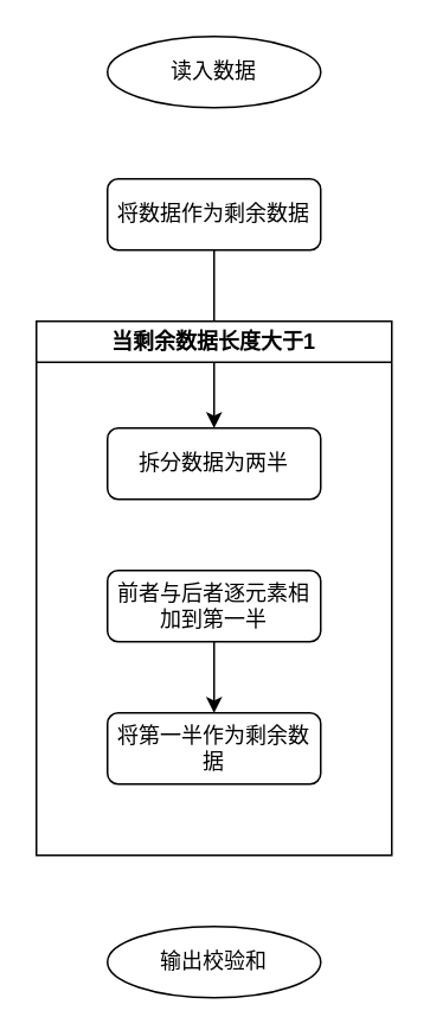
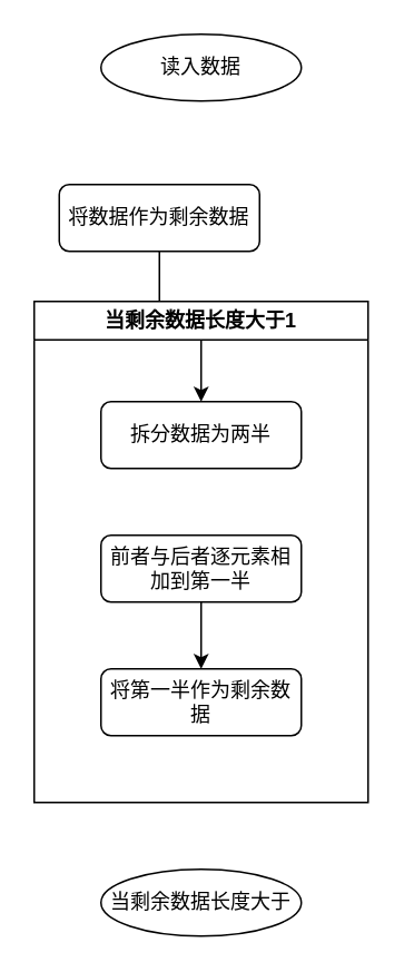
  <mxCell id="0" />
  <mxCell id="1" parent="0" />
  <mxCell id="2" value="读入数据" style="ellipse;whiteSpace=wrap;html=1;" vertex="1" parent="1"><mxGeometry x="60" y="20" width="120" height="40" as="geometry" /></mxCell>
  <mxCell id="3" value="" style="edgeStyle=orthogonalEdgeStyle;rounded=0;orthogonalLoop=1;jettySize=auto;html=1;" edge="1" parent="1" source="4" target="7"><mxGeometry relative="1" as="geometry" /></mxCell>
- <mxCell id="4" value="将数据作为剩余数据" style="rounded=1;whiteSpace=wrap;html=1;" vertex="1" parent="1"><mxGeometry x="60" y="100" width="120" height="40" as="geometry" /></mxCell>
- <mxCell id="5" value="输出校验和" style="ellipse;whiteSpace=wrap;html=1;" vertex="1" parent="1"><mxGeometry x="60" y="520" width="120" height="40" as="geometry" /></mxCell>
+ <mxCell id="4" value="将数据作为剩余数据" style="rounded=1;whiteSpace=wrap;html=1;" vertex="1" parent="1"><mxGeometry x="35" y="110" width="120" height="40" as="geometry" /></mxCell>
+ <mxCell id="5" value="当剩余数据长度大于" style="ellipse;whiteSpace=wrap;html=1;" vertex="1" parent="1"><mxGeometry x="60" y="520" width="120" height="40" as="geometry" /></mxCell>
  <mxCell id="6" value="当剩余数据长度大于1" style="swimlane;whiteSpace=wrap;html=1;" vertex="1" parent="1"><mxGeometry x="20" y="180" width="200" height="300" as="geometry" /></mxCell>
  <mxCell id="7" value="拆分数据为两半" style="rounded=1;whiteSpace=wrap;html=1;" vertex="1" parent="6"><mxGeometry x="40" y="60" width="120" height="40" as="geometry" /></mxCell>
  <mxCell id="8" value="" style="edgeStyle=orthogonalEdgeStyle;rounded=0;orthogonalLoop=1;jettySize=auto;html=1;" edge="1" parent="6" source="9" target="10"><mxGeometry relative="1" as="geometry" /></mxCell>
  <mxCell id="9" value="前者与后者逐元素相加到第一半" style="rounded=1;whiteSpace=wrap;html=1;" vertex="1" parent="6"><mxGeometry x="40" y="140" width="120" height="40" as="geometry" /></mxCell>
  <mxCell id="10" value="将第一半作为剩余数据" style="rounded=1;whiteSpace=wrap;html=1;" vertex="1" parent="6"><mxGeometry x="40" y="220" width="120" height="40" as="geometry" /></mxCell>
